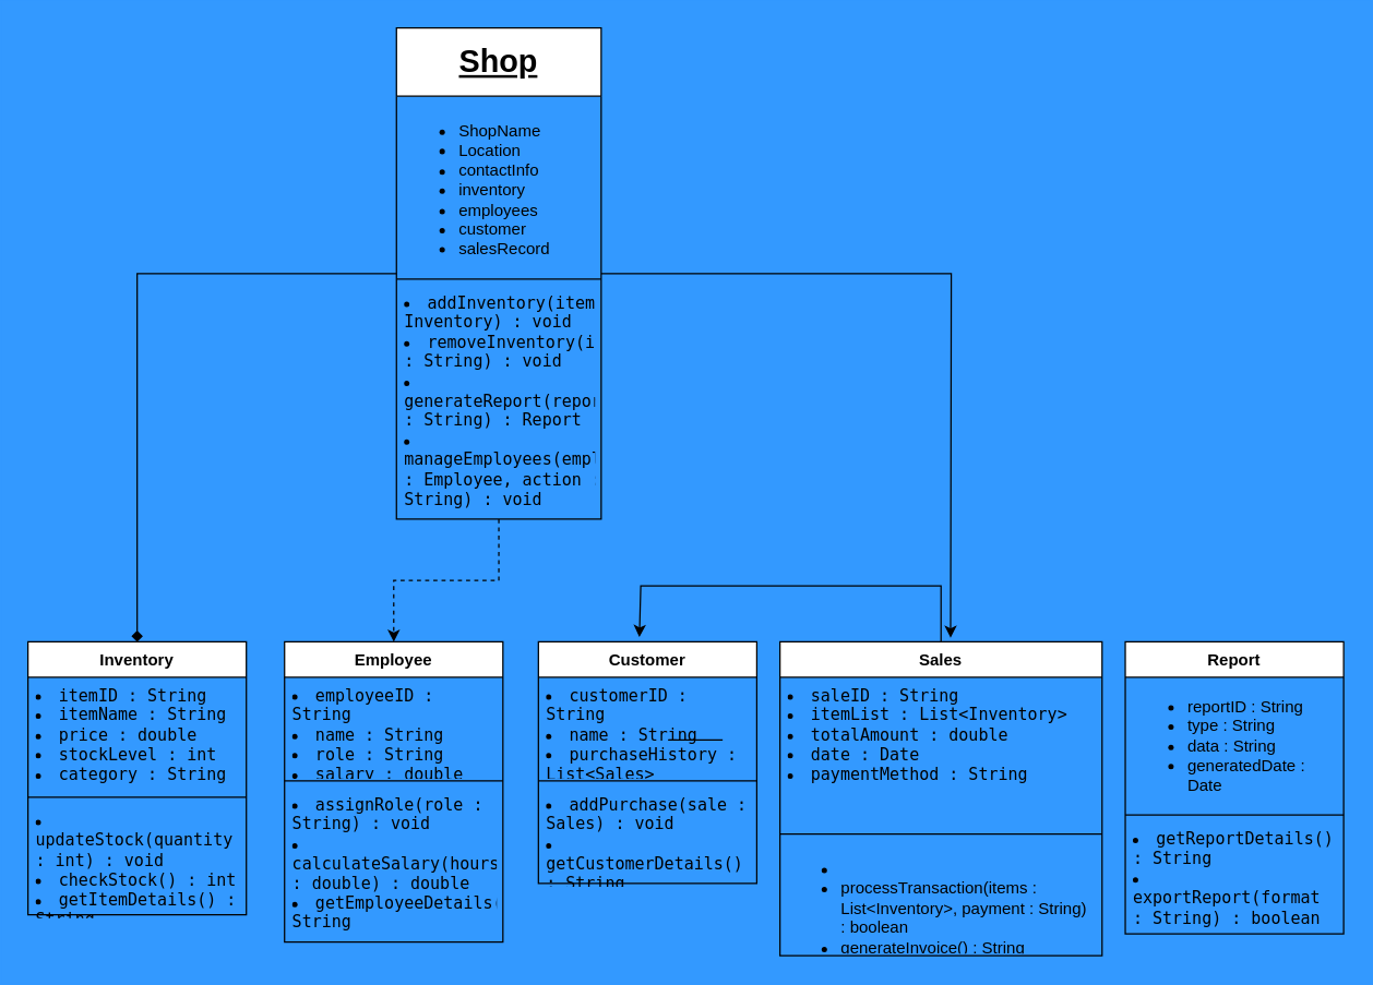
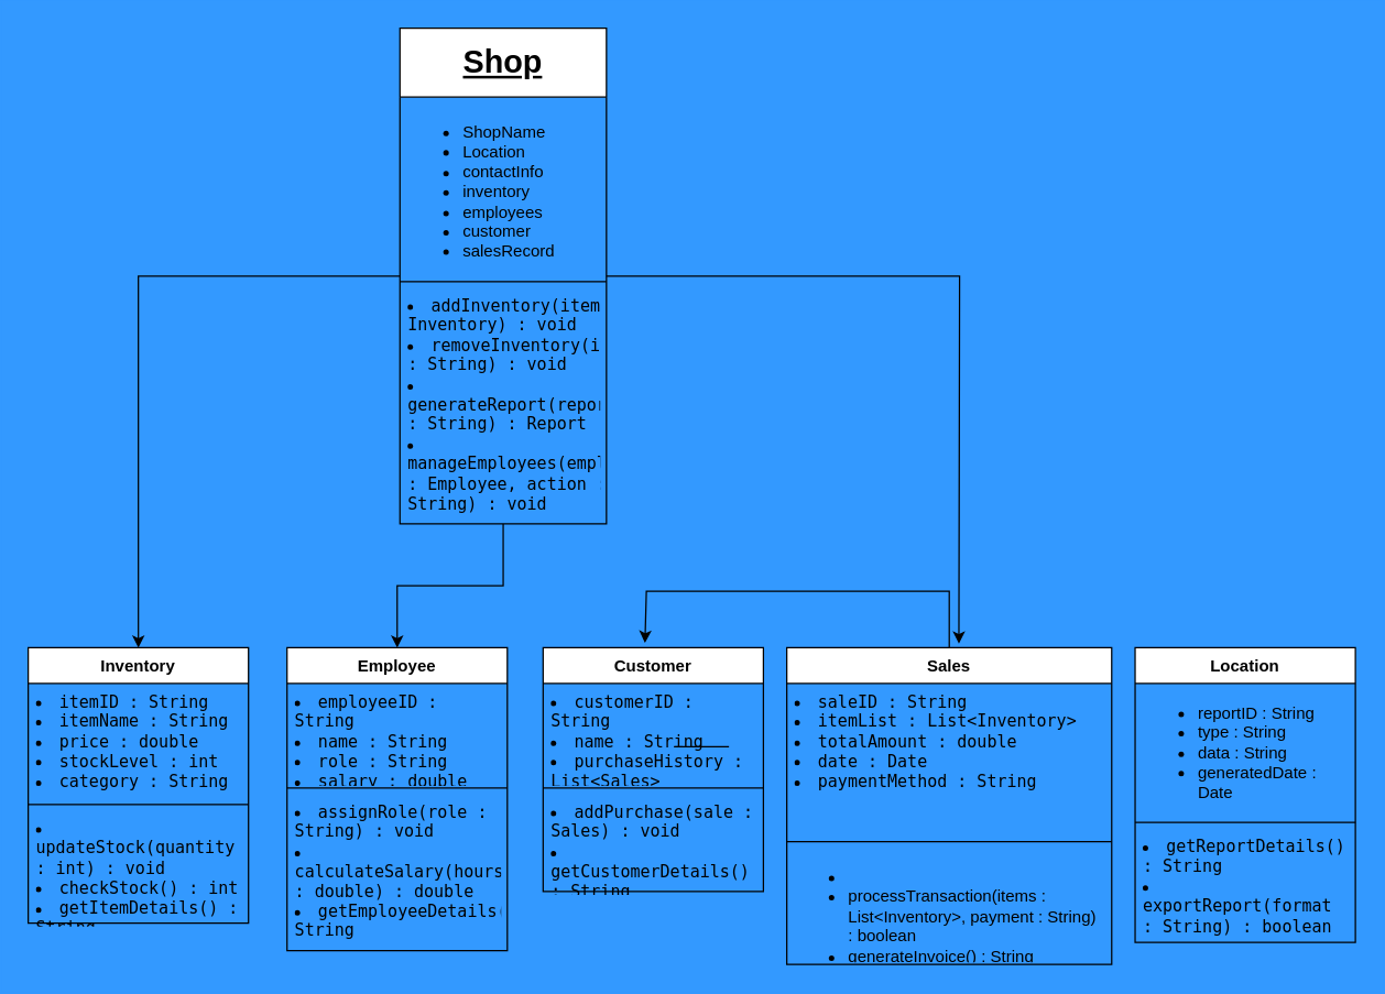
  <mxCell id="0" />
  <mxCell id="1" parent="0" />
- <mxCell id="2" style="edgeStyle=orthogonalEdgeStyle;rounded=0;orthogonalLoop=1;jettySize=auto;html=1;endArrow=diamond;" edge="1" parent="1" source="5" target="9"><mxGeometry relative="1" as="geometry" /></mxCell>
- <mxCell id="3" style="edgeStyle=orthogonalEdgeStyle;rounded=0;orthogonalLoop=1;jettySize=auto;html=1;entryX=0.5;entryY=0;entryDx=0;entryDy=0;dashed=1;" edge="1" parent="1" source="5" target="13"><mxGeometry relative="1" as="geometry" /></mxCell>
+ <mxCell id="2" style="edgeStyle=orthogonalEdgeStyle;rounded=0;orthogonalLoop=1;jettySize=auto;html=1;" edge="1" parent="1" source="5" target="9"><mxGeometry relative="1" as="geometry" /></mxCell>
+ <mxCell id="3" style="edgeStyle=orthogonalEdgeStyle;rounded=0;orthogonalLoop=1;jettySize=auto;html=1;entryX=0.5;entryY=0;entryDx=0;entryDy=0;" edge="1" parent="1" source="5" target="13"><mxGeometry relative="1" as="geometry" /></mxCell>
  <mxCell id="4" style="edgeStyle=orthogonalEdgeStyle;rounded=0;orthogonalLoop=1;jettySize=auto;html=1;" edge="1" parent="1" source="5"><mxGeometry relative="1" as="geometry"><mxPoint x="696" y="467" as="targetPoint" /></mxGeometry></mxCell>
  <mxCell id="5" value="&lt;h1&gt;&lt;u&gt;&lt;font style=&quot;font-size: 23px;&quot;&gt;Shop&lt;/font&gt;&lt;/u&gt;&lt;/h1&gt;" style="swimlane;fontStyle=1;align=center;verticalAlign=middle;childLayout=stackLayout;horizontal=1;startSize=50;horizontalStack=0;resizeParent=1;resizeParentMax=0;resizeLast=0;collapsible=1;marginBottom=0;whiteSpace=wrap;html=1;" vertex="1" parent="1"><mxGeometry x="290" y="20" width="150" height="360" as="geometry" /></mxCell>
  <mxCell id="6" value="&lt;div style=&quot;&quot;&gt;&lt;ul&gt;&lt;li&gt;&lt;span style=&quot;background-color: initial;&quot;&gt;ShopName&lt;/span&gt;&lt;/li&gt;&lt;li&gt;&lt;span style=&quot;background-color: initial;&quot;&gt;Location&lt;/span&gt;&lt;/li&gt;&lt;li&gt;&lt;span style=&quot;background-color: initial;&quot;&gt;contactInfo&lt;/span&gt;&lt;/li&gt;&lt;li&gt;&lt;span style=&quot;background-color: initial;&quot;&gt;inventory&lt;/span&gt;&lt;/li&gt;&lt;li&gt;&lt;span style=&quot;background-color: initial;&quot;&gt;employees&lt;/span&gt;&lt;/li&gt;&lt;li&gt;&lt;span style=&quot;background-color: initial;&quot;&gt;customer&lt;/span&gt;&lt;/li&gt;&lt;li&gt;&lt;span style=&quot;background-color: initial;&quot;&gt;salesRecord&lt;/span&gt;&lt;/li&gt;&lt;/ul&gt;&lt;/div&gt;" style="text;strokeColor=none;fillColor=none;align=left;verticalAlign=top;spacingLeft=4;spacingRight=4;overflow=hidden;rotatable=0;points=[[0,0.5],[1,0.5]];portConstraint=eastwest;whiteSpace=wrap;html=1;" vertex="1" parent="5"><mxGeometry y="50" width="150" height="130" as="geometry" /></mxCell>
  <mxCell id="7" value="" style="line;strokeWidth=1;fillColor=none;align=left;verticalAlign=middle;spacingTop=-1;spacingLeft=3;spacingRight=3;rotatable=0;labelPosition=right;points=[];portConstraint=eastwest;strokeColor=inherit;" vertex="1" parent="5"><mxGeometry y="180" width="150" height="8" as="geometry" /></mxCell>
  <mxCell id="8" value="&lt;li&gt;&lt;code&gt;addInventory(item : Inventory) : void&lt;/code&gt;&lt;/li&gt;&lt;li&gt;&lt;code&gt;removeInventory(itemID : String) : void&lt;/code&gt;&lt;/li&gt;&lt;li&gt;&lt;code&gt;generateReport(reportType : String) : Report&lt;/code&gt;&lt;/li&gt;&lt;li&gt;&lt;code&gt;manageEmployees(employee : Employee, action : String) : void&lt;/code&gt;&lt;/li&gt;" style="text;strokeColor=none;fillColor=none;align=left;verticalAlign=top;spacingLeft=4;spacingRight=4;overflow=hidden;rotatable=0;points=[[0,0.5],[1,0.5]];portConstraint=eastwest;whiteSpace=wrap;html=1;" vertex="1" parent="5"><mxGeometry y="188" width="150" height="172" as="geometry" /></mxCell>
  <mxCell id="9" value="Inventory" style="swimlane;fontStyle=1;align=center;verticalAlign=top;childLayout=stackLayout;horizontal=1;startSize=26;horizontalStack=0;resizeParent=1;resizeParentMax=0;resizeLast=0;collapsible=1;marginBottom=0;whiteSpace=wrap;html=1;" vertex="1" parent="1"><mxGeometry x="20" y="470" width="160" height="200" as="geometry" /></mxCell>
  <mxCell id="10" value="&lt;li&gt;&lt;code&gt;itemID : String&lt;/code&gt;&lt;/li&gt;&lt;li&gt;&lt;code&gt;itemName : String&lt;/code&gt;&lt;/li&gt;&lt;li&gt;&lt;code&gt;price : double&lt;/code&gt;&lt;/li&gt;&lt;li&gt;&lt;code&gt;stockLevel : int&lt;/code&gt;&lt;/li&gt;&lt;li&gt;&lt;code&gt;category : String&lt;/code&gt;&lt;/li&gt;" style="text;strokeColor=none;fillColor=none;align=left;verticalAlign=top;spacingLeft=4;spacingRight=4;overflow=hidden;rotatable=0;points=[[0,0.5],[1,0.5]];portConstraint=eastwest;whiteSpace=wrap;html=1;" vertex="1" parent="9"><mxGeometry y="26" width="160" height="84" as="geometry" /></mxCell>
  <mxCell id="11" value="" style="line;strokeWidth=1;fillColor=none;align=left;verticalAlign=middle;spacingTop=-1;spacingLeft=3;spacingRight=3;rotatable=0;labelPosition=right;points=[];portConstraint=eastwest;strokeColor=inherit;" vertex="1" parent="9"><mxGeometry y="110" width="160" height="8" as="geometry" /></mxCell>
  <mxCell id="12" value="&lt;li&gt;&lt;code&gt;updateStock(quantity : int) : void&lt;/code&gt;&lt;/li&gt;&lt;li&gt;&lt;code&gt;checkStock() : int&lt;/code&gt;&lt;/li&gt;&lt;li&gt;&lt;code&gt;getItemDetails() : String&lt;/code&gt;&lt;/li&gt;" style="text;strokeColor=none;fillColor=none;align=left;verticalAlign=top;spacingLeft=4;spacingRight=4;overflow=hidden;rotatable=0;points=[[0,0.5],[1,0.5]];portConstraint=eastwest;whiteSpace=wrap;html=1;" vertex="1" parent="9"><mxGeometry y="118" width="160" height="82" as="geometry" /></mxCell>
  <mxCell id="13" value="Employee" style="swimlane;fontStyle=1;align=center;verticalAlign=top;childLayout=stackLayout;horizontal=1;startSize=26;horizontalStack=0;resizeParent=1;resizeParentMax=0;resizeLast=0;collapsible=1;marginBottom=0;whiteSpace=wrap;html=1;" vertex="1" parent="1"><mxGeometry x="208" y="470" width="160" height="220" as="geometry" /></mxCell>
  <mxCell id="14" value="&lt;li&gt;&lt;code&gt;employeeID : String&lt;/code&gt;&lt;/li&gt;&lt;li&gt;&lt;code&gt;name : String&lt;/code&gt;&lt;/li&gt;&lt;li&gt;&lt;code&gt;role : String&lt;/code&gt;&lt;/li&gt;&lt;li&gt;&lt;code&gt;salary : double&lt;/code&gt;&lt;/li&gt;" style="text;strokeColor=none;fillColor=none;align=left;verticalAlign=top;spacingLeft=4;spacingRight=4;overflow=hidden;rotatable=0;points=[[0,0.5],[1,0.5]];portConstraint=eastwest;whiteSpace=wrap;html=1;" vertex="1" parent="13"><mxGeometry y="26" width="160" height="72" as="geometry" /></mxCell>
  <mxCell id="15" value="" style="line;strokeWidth=1;fillColor=none;align=left;verticalAlign=middle;spacingTop=-1;spacingLeft=3;spacingRight=3;rotatable=0;labelPosition=right;points=[];portConstraint=eastwest;strokeColor=inherit;" vertex="1" parent="13"><mxGeometry y="98" width="160" height="8" as="geometry" /></mxCell>
  <mxCell id="16" value="&lt;li&gt;&lt;code&gt;assignRole(role : String) : void&lt;/code&gt;&lt;/li&gt;&lt;li&gt;&lt;code&gt;calculateSalary(hoursWorked : double) : double&lt;/code&gt;&lt;/li&gt;&lt;li&gt;&lt;code&gt;getEmployeeDetails() : String&lt;/code&gt;&lt;/li&gt;" style="text;strokeColor=none;fillColor=none;align=left;verticalAlign=top;spacingLeft=4;spacingRight=4;overflow=hidden;rotatable=0;points=[[0,0.5],[1,0.5]];portConstraint=eastwest;whiteSpace=wrap;html=1;" vertex="1" parent="13"><mxGeometry y="106" width="160" height="114" as="geometry" /></mxCell>
  <mxCell id="17" value="Customer" style="swimlane;fontStyle=1;align=center;verticalAlign=top;childLayout=stackLayout;horizontal=1;startSize=26;horizontalStack=0;resizeParent=1;resizeParentMax=0;resizeLast=0;collapsible=1;marginBottom=0;whiteSpace=wrap;html=1;" vertex="1" parent="1"><mxGeometry x="394" y="470" width="160" height="177" as="geometry" /></mxCell>
  <mxCell id="18" value="&lt;li&gt;&lt;code&gt;customerID : String&lt;/code&gt;&lt;/li&gt;&lt;li&gt;&lt;code&gt;name : String&lt;/code&gt;&lt;/li&gt;&lt;li&gt;&lt;code&gt;purchaseHistory : List&amp;lt;Sales&amp;gt;&lt;/code&gt;&lt;/li&gt;" style="text;strokeColor=none;fillColor=none;align=left;verticalAlign=top;spacingLeft=4;spacingRight=4;overflow=hidden;rotatable=0;points=[[0,0.5],[1,0.5]];portConstraint=eastwest;whiteSpace=wrap;html=1;" vertex="1" parent="17"><mxGeometry y="26" width="160" height="72" as="geometry" /></mxCell>
  <mxCell id="19" value="" style="line;strokeWidth=1;fillColor=none;align=left;verticalAlign=middle;spacingTop=-1;spacingLeft=3;spacingRight=3;rotatable=0;labelPosition=right;points=[];portConstraint=eastwest;strokeColor=inherit;" vertex="1" parent="17"><mxGeometry y="98" width="160" height="8" as="geometry" /></mxCell>
  <mxCell id="20" value="&lt;li&gt;&lt;code&gt;addPurchase(sale : Sales) : void&lt;/code&gt;&lt;/li&gt;&lt;li&gt;&lt;code&gt;getCustomerDetails() : String&lt;/code&gt;&lt;/li&gt;" style="text;strokeColor=none;fillColor=none;align=left;verticalAlign=top;spacingLeft=4;spacingRight=4;overflow=hidden;rotatable=0;points=[[0,0.5],[1,0.5]];portConstraint=eastwest;whiteSpace=wrap;html=1;" vertex="1" parent="17"><mxGeometry y="106" width="160" height="71" as="geometry" /></mxCell>
  <mxCell id="21" style="edgeStyle=orthogonalEdgeStyle;rounded=0;orthogonalLoop=1;jettySize=auto;html=1;" edge="1" parent="1" source="22"><mxGeometry relative="1" as="geometry"><mxPoint x="468" y="466.5" as="targetPoint" /><Array as="points"><mxPoint x="689" y="429" /><mxPoint x="469" y="429" /></Array></mxGeometry></mxCell>
  <mxCell id="22" value="Sales" style="swimlane;fontStyle=1;align=center;verticalAlign=top;childLayout=stackLayout;horizontal=1;startSize=26;horizontalStack=0;resizeParent=1;resizeParentMax=0;resizeLast=0;collapsible=1;marginBottom=0;whiteSpace=wrap;html=1;" vertex="1" parent="1"><mxGeometry x="571" y="470" width="236" height="230" as="geometry" /></mxCell>
  <mxCell id="23" value="&lt;li&gt;&lt;code&gt;saleID : String&lt;/code&gt;&lt;/li&gt;&lt;li&gt;&lt;code&gt;itemList : List&amp;lt;Inventory&amp;gt;&lt;/code&gt;&lt;/li&gt;&lt;li&gt;&lt;code&gt;totalAmount : double&lt;/code&gt;&lt;/li&gt;&lt;li&gt;&lt;code&gt;date : Date&lt;/code&gt;&lt;/li&gt;&lt;li&gt;&lt;code&gt;paymentMethod : String&lt;/code&gt;&lt;/li&gt;" style="text;strokeColor=none;fillColor=none;align=left;verticalAlign=top;spacingLeft=4;spacingRight=4;overflow=hidden;rotatable=0;points=[[0,0.5],[1,0.5]];portConstraint=eastwest;whiteSpace=wrap;html=1;" vertex="1" parent="22"><mxGeometry y="26" width="236" height="111" as="geometry" /></mxCell>
  <mxCell id="24" value="" style="line;strokeWidth=1;fillColor=none;align=left;verticalAlign=middle;spacingTop=-1;spacingLeft=3;spacingRight=3;rotatable=0;labelPosition=right;points=[];portConstraint=eastwest;strokeColor=inherit;" vertex="1" parent="22"><mxGeometry y="137" width="236" height="8" as="geometry" /></mxCell>
  <mxCell id="25" value="&lt;ul&gt;&lt;li&gt;&lt;li style=&quot;text-align: left;&quot;&gt;&lt;span style=&quot;background-color: initial;&quot;&gt;processTransaction(items : List&amp;lt;Inventory&amp;gt;, payment : String) : boolean&lt;/span&gt;&lt;/li&gt;&lt;li style=&quot;text-align: left;&quot;&gt;&lt;span style=&quot;background-color: initial;&quot;&gt;generateInvoice() : String&lt;/span&gt;&lt;/li&gt;&lt;/li&gt;&lt;/ul&gt;" style="text;strokeColor=none;fillColor=none;align=center;verticalAlign=middle;spacingLeft=4;spacingRight=4;overflow=hidden;rotatable=0;points=[[0,0.5],[1,0.5]];portConstraint=eastwest;whiteSpace=wrap;html=1;labelPosition=center;verticalLabelPosition=middle;" vertex="1" parent="22"><mxGeometry y="145" width="236" height="85" as="geometry" /></mxCell>
- <mxCell id="26" value="Report" style="swimlane;fontStyle=1;align=center;verticalAlign=top;childLayout=stackLayout;horizontal=1;startSize=26;horizontalStack=0;resizeParent=1;resizeParentMax=0;resizeLast=0;collapsible=1;marginBottom=0;whiteSpace=wrap;html=1;" vertex="1" parent="1"><mxGeometry x="824" y="470" width="160" height="214" as="geometry" /></mxCell>
+ <mxCell id="26" value="Location" style="swimlane;fontStyle=1;align=center;verticalAlign=top;childLayout=stackLayout;horizontal=1;startSize=26;horizontalStack=0;resizeParent=1;resizeParentMax=0;resizeLast=0;collapsible=1;marginBottom=0;whiteSpace=wrap;html=1;" vertex="1" parent="1"><mxGeometry x="824" y="470" width="160" height="214" as="geometry" /></mxCell>
  <mxCell id="27" value="&lt;ul&gt;&lt;li style=&quot;&quot;&gt;&lt;span style=&quot;background-color: initial;&quot;&gt;reportID : String&lt;/span&gt;&lt;/li&gt;&lt;li style=&quot;&quot;&gt;&lt;span style=&quot;background-color: initial;&quot;&gt;type : String&lt;/span&gt;&lt;/li&gt;&lt;li style=&quot;&quot;&gt;&lt;span style=&quot;background-color: initial;&quot;&gt;data : String&lt;/span&gt;&lt;/li&gt;&lt;li style=&quot;&quot;&gt;&lt;span style=&quot;background-color: initial;&quot;&gt;generatedDate : Date&lt;/span&gt;&lt;/li&gt;&lt;/ul&gt;" style="text;strokeColor=none;fillColor=none;align=left;verticalAlign=middle;spacingLeft=4;spacingRight=4;overflow=hidden;rotatable=0;points=[[0,0.5],[1,0.5]];portConstraint=eastwest;whiteSpace=wrap;html=1;" vertex="1" parent="26"><mxGeometry y="26" width="160" height="97" as="geometry" /></mxCell>
  <mxCell id="28" value="" style="line;strokeWidth=1;fillColor=none;align=left;verticalAlign=middle;spacingTop=-1;spacingLeft=3;spacingRight=3;rotatable=0;labelPosition=right;points=[];portConstraint=eastwest;strokeColor=inherit;" vertex="1" parent="26"><mxGeometry y="123" width="160" height="8" as="geometry" /></mxCell>
  <mxCell id="29" value="&lt;li&gt;&lt;code&gt;getReportDetails() : String&lt;/code&gt;&lt;/li&gt;&lt;li&gt;&lt;code&gt;exportReport(format : String) : boolean&lt;/code&gt;&lt;/li&gt;" style="text;strokeColor=none;fillColor=none;align=left;verticalAlign=top;spacingLeft=4;spacingRight=4;overflow=hidden;rotatable=0;points=[[0,0.5],[1,0.5]];portConstraint=eastwest;whiteSpace=wrap;html=1;" vertex="1" parent="26"><mxGeometry y="131" width="160" height="83" as="geometry" /></mxCell>
  <mxCell id="30" value="" style="line;strokeWidth=1;fillColor=none;align=left;verticalAlign=middle;spacingTop=-1;spacingLeft=3;spacingRight=3;rotatable=0;labelPosition=right;points=[];portConstraint=eastwest;strokeColor=inherit;" vertex="1" parent="1"><mxGeometry x="489" y="538" width="40" height="8" as="geometry" /></mxCell>
